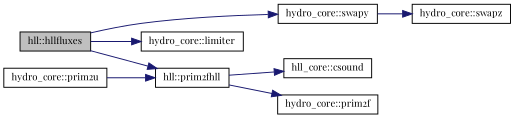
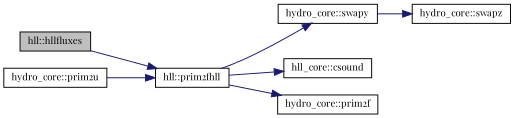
  digraph {
    fontname="Playfair Display"
    rankdir=LR
    node [color=black fillcolor=white fontname="Playfair Display" fontsize=10 shape=record style=filled]
    edge [color=midnightblue fontname="Playfair Display" fontsize=10 labelfontname=Helvetica labelfontsize=10 style=solid]
    n1 [fillcolor=grey75 fontcolor=black height=0.2 label="hll::hllfluxes" width=0.4]
    n2 [height=0.2 label="hydro_core::swapy" width=0.4]
-   n3 [height=0.2 label="hydro_core::limiter" width=0.4]
    n4 [height=0.2 label="hll::prim2fhll" width=0.4]
    n5 [height=0.2 label="hydro_core::swapz" width=0.4]
    n6 [height=0.2 label="hll_core::csound" width=0.4]
    n7 [height=0.2 label="hydro_core::prim2f" width=0.4]
    n8 [height=0.2 label="hydro_core::prim2u" width=0.4]
-   n1 -> n2
-   n1 -> n3
+   n4 -> n2
    n1 -> n4
    n2 -> n5
    n4 -> n6
    n4 -> n7
    n8 -> n4
  }
